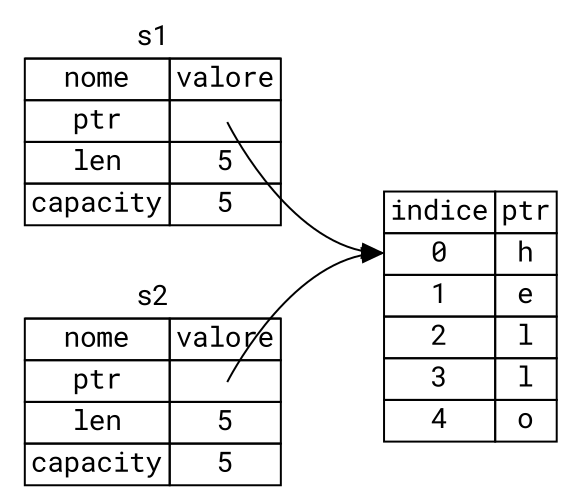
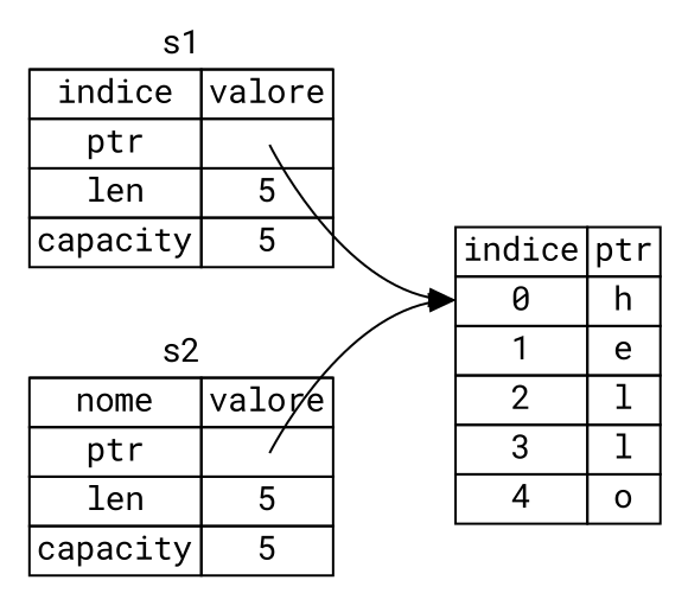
  digraph {
    fontname="Roboto Mono"
    rankdir=LR
    node [fontname="Roboto Mono" shape=plaintext]
    edge [fontname="Roboto Mono" headport=pointee tailclip=false tailport="pointer:c"]
-   n1 [label=<<TABLE BORDER="0" CELLBORDER="1" CELLSPACING="0">         <TR><TD COLSPAN="2" SIDES="B">s1</TD></TR>         <TR><TD>nome</TD><TD>valore</TD></TR>         <TR><TD>ptr</TD><TD PORT="pointer"></TD></TR>         <TR><TD>len</TD><TD>5</TD></TR>         <TR><TD>capacity</TD><TD>5</TD></TR>     </TABLE>>]
+   n1 [label=<<TABLE BORDER="0" CELLBORDER="1" CELLSPACING="0">         <TR><TD COLSPAN="2" SIDES="B">s1</TD></TR>         <TR><TD>indice</TD><TD>valore</TD></TR>         <TR><TD>ptr</TD><TD PORT="pointer"></TD></TR>         <TR><TD>len</TD><TD>5</TD></TR>         <TR><TD>capacity</TD><TD>5</TD></TR>     </TABLE>>]
    n2 [label=<<TABLE BORDER="0" CELLBORDER="1" CELLSPACING="0">         <TR><TD>indice</TD><TD>ptr</TD></TR>         <TR><TD PORT="pointee">0</TD><TD>h</TD></TR>         <TR><TD>1</TD><TD>e</TD></TR>         <TR><TD>2</TD><TD>l</TD></TR>         <TR><TD>3</TD><TD>l</TD></TR>         <TR><TD>4</TD><TD>o</TD></TR>     </TABLE>>]
    n3 [label=<<TABLE BORDER="0" CELLBORDER="1" CELLSPACING="0">         <TR><TD COLSPAN="2" SIDES="B">s2</TD></TR>         <TR><TD>nome</TD><TD>valore</TD></TR>         <TR><TD>ptr</TD><TD PORT="pointer"></TD></TR>         <TR><TD>len</TD><TD>5</TD></TR>         <TR><TD>capacity</TD><TD>5</TD></TR>     </TABLE>>]
    n1 -> n2
    n3 -> n2
  }
